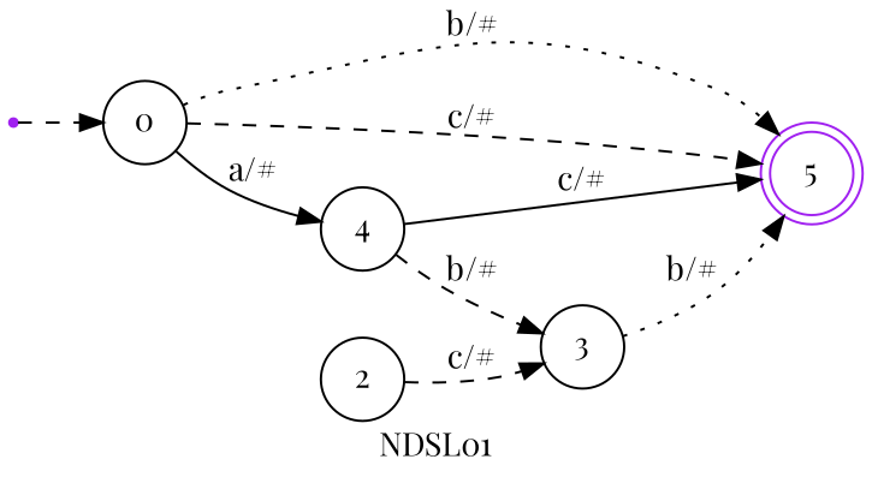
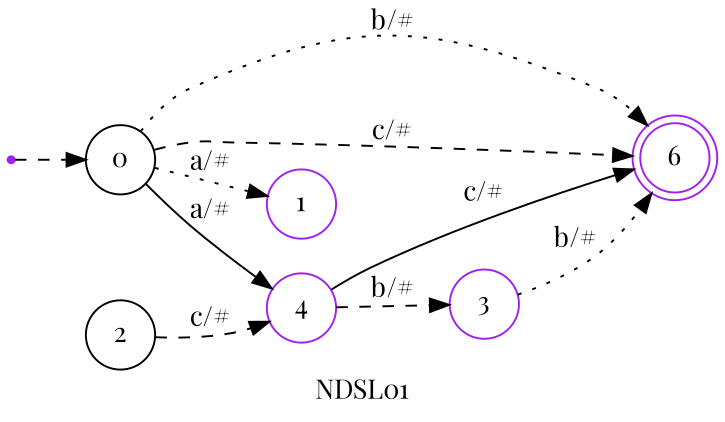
  digraph {
    fontname="Playfair Display"
    label=NDSL01
    rankdir=LR
    node [color=purple fontname="Playfair Display" shape=circle]
    edge [fontname="Playfair Display" style=dashed]
    init0 [shape=point]
    0 [color=black]
-   5 [shape=doublecircle]
-   4 [color=black]
+   5 [shape=doublecircle label=6]
+   1
+   4
    2 [color=black]
-   3 [color=black]
+   3
    init0 -> 0
    0 -> 5 [label="b/#" style=dotted]
    0 -> 5 [label="c/#"]
+   0 -> 1 [label="a/#" style=dotted]
    0 -> 4 [label="a/#" style=solid]
    4 -> 5 [label="c/#" style=solid]
    4 -> 3 [label="b/#"]
-   2 -> 3 [label="c/#"]
+   2 -> 4 [label="c/#"]
    3 -> 5 [label="b/#" style=dotted]
  }
